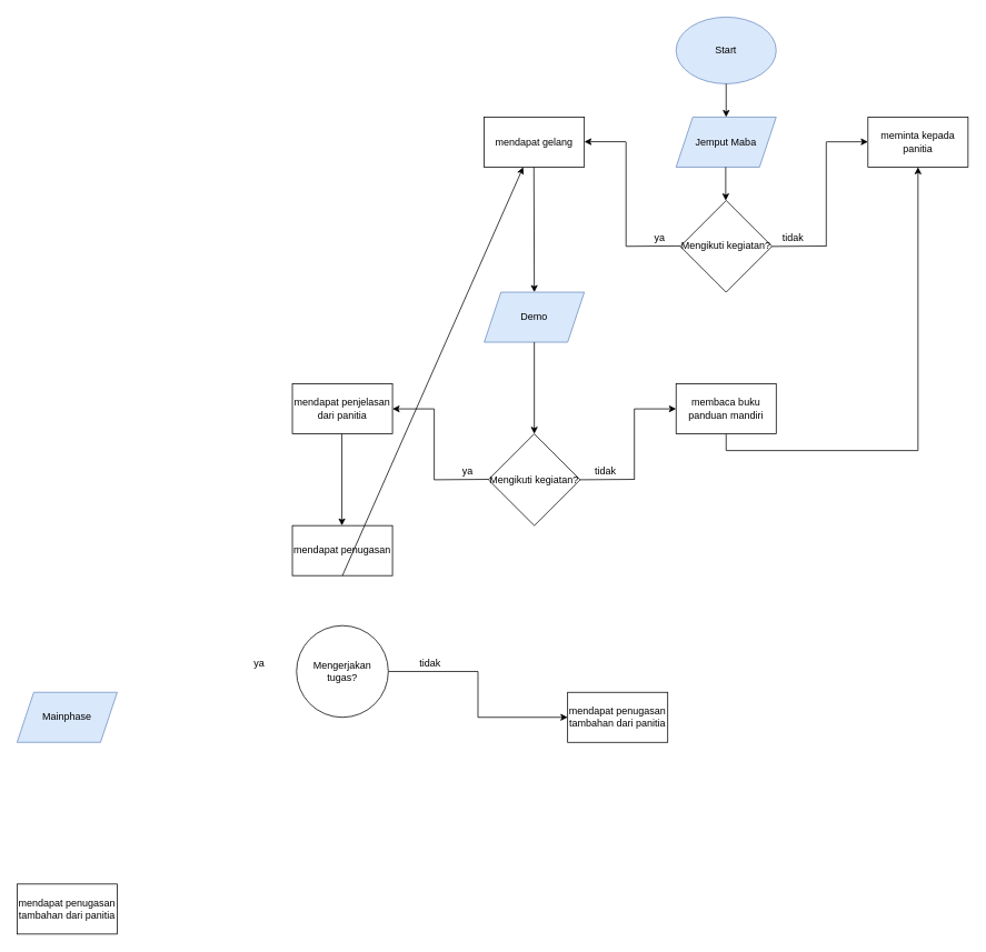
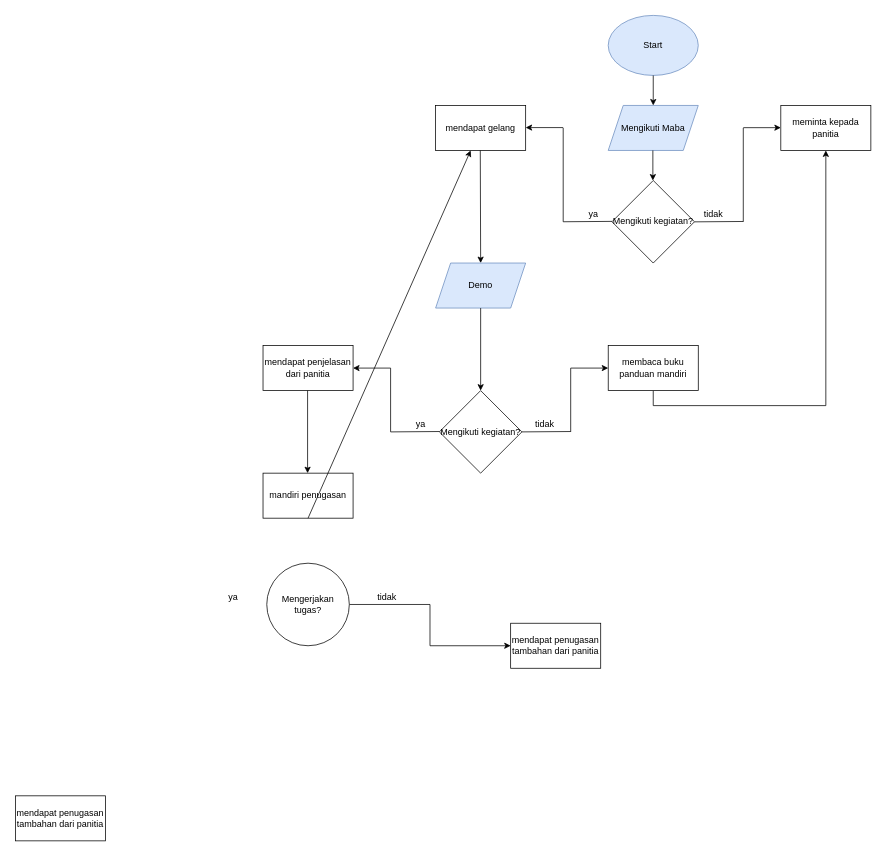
  <mxCell id="0" />
  <mxCell id="1" parent="0" />
  <mxCell id="2" value="&lt;div&gt;Start&lt;/div&gt;" style="ellipse;whiteSpace=wrap;html=1;fillColor=#dae8fc;strokeColor=#6c8ebf;" parent="1" vertex="1"><mxGeometry x="810" y="20" width="120" height="80" as="geometry" /></mxCell>
  <mxCell id="3" value="" style="endArrow=classic;html=1;rounded=0;" parent="1" edge="1"><mxGeometry width="50" height="50" relative="1" as="geometry"><mxPoint x="870" y="100" as="sourcePoint" /><mxPoint x="870" y="140" as="targetPoint" /></mxGeometry></mxCell>
- <mxCell id="4" value="Jemput Maba" style="shape=parallelogram;perimeter=parallelogramPerimeter;whiteSpace=wrap;html=1;fixedSize=1;fillColor=#dae8fc;strokeColor=#6c8ebf;" parent="1" vertex="1"><mxGeometry x="810" y="140" width="120" height="60" as="geometry" /></mxCell>
+ <mxCell id="4" value="Mengikuti Maba" style="shape=parallelogram;perimeter=parallelogramPerimeter;whiteSpace=wrap;html=1;fixedSize=1;fillColor=#dae8fc;strokeColor=#6c8ebf;" parent="1" vertex="1"><mxGeometry x="810" y="140" width="120" height="60" as="geometry" /></mxCell>
  <mxCell id="5" value="" style="endArrow=classic;html=1;rounded=0;" parent="1" edge="1"><mxGeometry width="50" height="50" relative="1" as="geometry"><mxPoint x="869.5" y="200" as="sourcePoint" /><mxPoint x="869.5" y="240" as="targetPoint" /></mxGeometry></mxCell>
  <mxCell id="6" value="mendapat gelang" style="rounded=0;whiteSpace=wrap;html=1;" parent="1" vertex="1"><mxGeometry x="580" y="140" width="120" height="60" as="geometry" /></mxCell>
  <mxCell id="7" value="Mengikuti kegiatan?" style="rhombus;whiteSpace=wrap;html=1;" parent="1" vertex="1"><mxGeometry x="815" y="240" width="110" height="110" as="geometry" /></mxCell>
  <mxCell id="8" value="" style="endArrow=classic;html=1;rounded=0;" parent="1" edge="1"><mxGeometry width="50" height="50" relative="1" as="geometry"><mxPoint x="750" y="169.5" as="sourcePoint" /><mxPoint x="700" y="169.5" as="targetPoint" /></mxGeometry></mxCell>
  <mxCell id="9" value="" style="endArrow=none;html=1;rounded=0;" parent="1" edge="1"><mxGeometry width="50" height="50" relative="1" as="geometry"><mxPoint x="750" y="295" as="sourcePoint" /><mxPoint x="750" y="170" as="targetPoint" /></mxGeometry></mxCell>
  <mxCell id="10" value="" style="endArrow=none;html=1;rounded=0;" parent="1" edge="1"><mxGeometry width="50" height="50" relative="1" as="geometry"><mxPoint x="750" y="295" as="sourcePoint" /><mxPoint x="815" y="294.5" as="targetPoint" /></mxGeometry></mxCell>
  <mxCell id="11" value="ya" style="text;html=1;align=center;verticalAlign=middle;resizable=0;points=[];autosize=1;strokeColor=none;fillColor=none;" parent="1" vertex="1"><mxGeometry x="770" y="270" width="40" height="30" as="geometry" /></mxCell>
  <mxCell id="12" value="" style="endArrow=none;html=1;rounded=0;" parent="1" edge="1"><mxGeometry width="50" height="50" relative="1" as="geometry"><mxPoint x="925" y="295.12" as="sourcePoint" /><mxPoint x="990" y="294.62" as="targetPoint" /></mxGeometry></mxCell>
  <mxCell id="13" value="tidak" style="text;html=1;align=center;verticalAlign=middle;resizable=0;points=[];autosize=1;strokeColor=none;fillColor=none;" parent="1" vertex="1"><mxGeometry x="925" y="270" width="50" height="30" as="geometry" /></mxCell>
  <mxCell id="14" value="" style="endArrow=none;html=1;rounded=0;" parent="1" edge="1"><mxGeometry width="50" height="50" relative="1" as="geometry"><mxPoint x="990" y="295" as="sourcePoint" /><mxPoint x="990" y="170" as="targetPoint" /></mxGeometry></mxCell>
  <mxCell id="15" value="" style="endArrow=classic;html=1;rounded=0;" parent="1" edge="1"><mxGeometry width="50" height="50" relative="1" as="geometry"><mxPoint x="990" y="169.619" as="sourcePoint" /><mxPoint x="1040" y="169.619" as="targetPoint" /></mxGeometry></mxCell>
  <mxCell id="16" value="meminta kepada panitia" style="rounded=0;whiteSpace=wrap;html=1;" parent="1" vertex="1"><mxGeometry x="1040" y="140" width="120" height="60" as="geometry" /></mxCell>
  <mxCell id="17" value="" style="endArrow=classic;html=1;rounded=0;" parent="1" edge="1"><mxGeometry width="50" height="50" relative="1" as="geometry"><mxPoint x="639.52" y="200" as="sourcePoint" /><mxPoint x="640" y="350" as="targetPoint" /></mxGeometry></mxCell>
  <mxCell id="18" value="Demo" style="shape=parallelogram;perimeter=parallelogramPerimeter;whiteSpace=wrap;html=1;fixedSize=1;fillColor=#dae8fc;strokeColor=#6c8ebf;" parent="1" vertex="1"><mxGeometry x="580" y="350" width="120" height="60" as="geometry" /></mxCell>
  <mxCell id="19" value="" style="endArrow=classic;html=1;rounded=0;exitX=0.5;exitY=1;exitDx=0;exitDy=0;" parent="1" source="18" edge="1"><mxGeometry width="50" height="50" relative="1" as="geometry"><mxPoint x="639.52" y="480" as="sourcePoint" /><mxPoint x="640" y="520" as="targetPoint" /></mxGeometry></mxCell>
  <mxCell id="20" value="Mengikuti kegiatan?" style="rhombus;whiteSpace=wrap;html=1;" parent="1" vertex="1"><mxGeometry x="585" y="520" width="110" height="110" as="geometry" /></mxCell>
  <mxCell id="21" value="tidak" style="text;html=1;align=center;verticalAlign=middle;resizable=0;points=[];autosize=1;strokeColor=none;fillColor=none;" parent="1" vertex="1"><mxGeometry x="700" y="550" width="50" height="30" as="geometry" /></mxCell>
  <mxCell id="22" value="" style="endArrow=none;html=1;rounded=0;" parent="1" edge="1"><mxGeometry width="50" height="50" relative="1" as="geometry"><mxPoint x="695" y="575.02" as="sourcePoint" /><mxPoint x="760" y="574.52" as="targetPoint" /></mxGeometry></mxCell>
  <mxCell id="23" value="" style="endArrow=none;html=1;rounded=0;" parent="1" edge="1"><mxGeometry width="50" height="50" relative="1" as="geometry"><mxPoint x="520" y="575.02" as="sourcePoint" /><mxPoint x="585" y="574.52" as="targetPoint" /></mxGeometry></mxCell>
  <mxCell id="24" value="" style="endArrow=none;html=1;rounded=0;" parent="1" edge="1"><mxGeometry width="50" height="50" relative="1" as="geometry"><mxPoint x="760" y="575" as="sourcePoint" /><mxPoint x="760" y="490" as="targetPoint" /></mxGeometry></mxCell>
  <mxCell id="25" value="" style="endArrow=none;html=1;rounded=0;" parent="1" edge="1"><mxGeometry width="50" height="50" relative="1" as="geometry"><mxPoint x="520" y="575" as="sourcePoint" /><mxPoint x="520" y="490" as="targetPoint" /></mxGeometry></mxCell>
  <mxCell id="26" value="" style="endArrow=classic;html=1;rounded=0;" parent="1" edge="1"><mxGeometry width="50" height="50" relative="1" as="geometry"><mxPoint x="760" y="489.999" as="sourcePoint" /><mxPoint x="810" y="489.999" as="targetPoint" /></mxGeometry></mxCell>
  <mxCell id="27" value="" style="endArrow=classic;html=1;rounded=0;" parent="1" edge="1"><mxGeometry width="50" height="50" relative="1" as="geometry"><mxPoint x="520" y="489.999" as="sourcePoint" /><mxPoint x="470" y="489.999" as="targetPoint" /></mxGeometry></mxCell>
  <mxCell id="28" style="edgeStyle=orthogonalEdgeStyle;rounded=0;orthogonalLoop=1;jettySize=auto;html=1;exitX=0.5;exitY=1;exitDx=0;exitDy=0;" parent="1" source="29" target="16" edge="1"><mxGeometry relative="1" as="geometry" /></mxCell>
  <mxCell id="29" value="membaca buku panduan mandiri" style="rounded=0;whiteSpace=wrap;html=1;" parent="1" vertex="1"><mxGeometry x="810" y="460" width="120" height="60" as="geometry" /></mxCell>
  <mxCell id="30" value="mendapat penjelasan dari panitia" style="rounded=0;whiteSpace=wrap;html=1;" parent="1" vertex="1"><mxGeometry x="350" y="460" width="120" height="60" as="geometry" /></mxCell>
  <mxCell id="31" value="ya" style="text;html=1;align=center;verticalAlign=middle;resizable=0;points=[];autosize=1;strokeColor=none;fillColor=none;" parent="1" vertex="1"><mxGeometry x="540" y="550" width="40" height="30" as="geometry" /></mxCell>
  <mxCell id="32" value="" style="endArrow=classic;html=1;rounded=0;exitX=0.5;exitY=1;exitDx=0;exitDy=0;" parent="1" edge="1"><mxGeometry width="50" height="50" relative="1" as="geometry"><mxPoint x="409.38" y="520" as="sourcePoint" /><mxPoint x="409.38" y="630" as="targetPoint" /></mxGeometry></mxCell>
- <mxCell id="33" value="mendapat penugasan" style="rounded=0;whiteSpace=wrap;html=1;" parent="1" vertex="1"><mxGeometry x="350" y="630" width="120" height="60" as="geometry" /></mxCell>
+ <mxCell id="33" value="mandiri penugasan" style="rounded=0;whiteSpace=wrap;html=1;" parent="1" vertex="1"><mxGeometry x="350" y="630" width="120" height="60" as="geometry" /></mxCell>
  <mxCell id="34" style="edgeStyle=orthogonalEdgeStyle;rounded=0;orthogonalLoop=1;jettySize=auto;html=1;exitX=1;exitY=0.5;exitDx=0;exitDy=0;entryX=0;entryY=0.5;entryDx=0;entryDy=0;" parent="1" source="35" target="39" edge="1"><mxGeometry relative="1" as="geometry" /></mxCell>
  <mxCell id="35" value="Mengerjakan tugas?" style="ellipse;whiteSpace=wrap;html=1;" parent="1" vertex="1"><mxGeometry x="355" y="750" width="110" height="110" as="geometry" /></mxCell>
  <mxCell id="36" value="" style="endArrow=classic;html=1;rounded=0;exitX=0.5;exitY=1;exitDx=0;exitDy=0;" parent="1" source="33" target="6" edge="1"><mxGeometry width="50" height="50" relative="1" as="geometry"><mxPoint x="430" y="700" as="sourcePoint" /><mxPoint x="480" y="650" as="targetPoint" /></mxGeometry></mxCell>
  <mxCell id="37" value="ya" style="text;html=1;align=center;verticalAlign=middle;resizable=0;points=[];autosize=1;strokeColor=none;fillColor=none;" parent="1" vertex="1"><mxGeometry x="290" y="780" width="40" height="30" as="geometry" /></mxCell>
  <mxCell id="38" value="tidak" style="text;html=1;align=center;verticalAlign=middle;resizable=0;points=[];autosize=1;strokeColor=none;fillColor=none;" parent="1" vertex="1"><mxGeometry x="490" y="780" width="50" height="30" as="geometry" /></mxCell>
  <mxCell id="39" value="mendapat penugasan tambahan dari panitia" style="rounded=0;whiteSpace=wrap;html=1;" parent="1" vertex="1"><mxGeometry x="680" y="830" width="120" height="60" as="geometry" /></mxCell>
- <mxCell id="40" value="Mainphase" style="shape=parallelogram;perimeter=parallelogramPerimeter;whiteSpace=wrap;html=1;fixedSize=1;fillColor=#dae8fc;strokeColor=#6c8ebf;" parent="1" vertex="1"><mxGeometry x="20" y="830" width="120" height="60" as="geometry" /></mxCell>
  <mxCell id="41" value="mendapat penugasan tambahan dari panitia" style="rounded=0;whiteSpace=wrap;html=1;" parent="1" vertex="1"><mxGeometry x="20" y="1060" width="120" height="60" as="geometry" /></mxCell>
